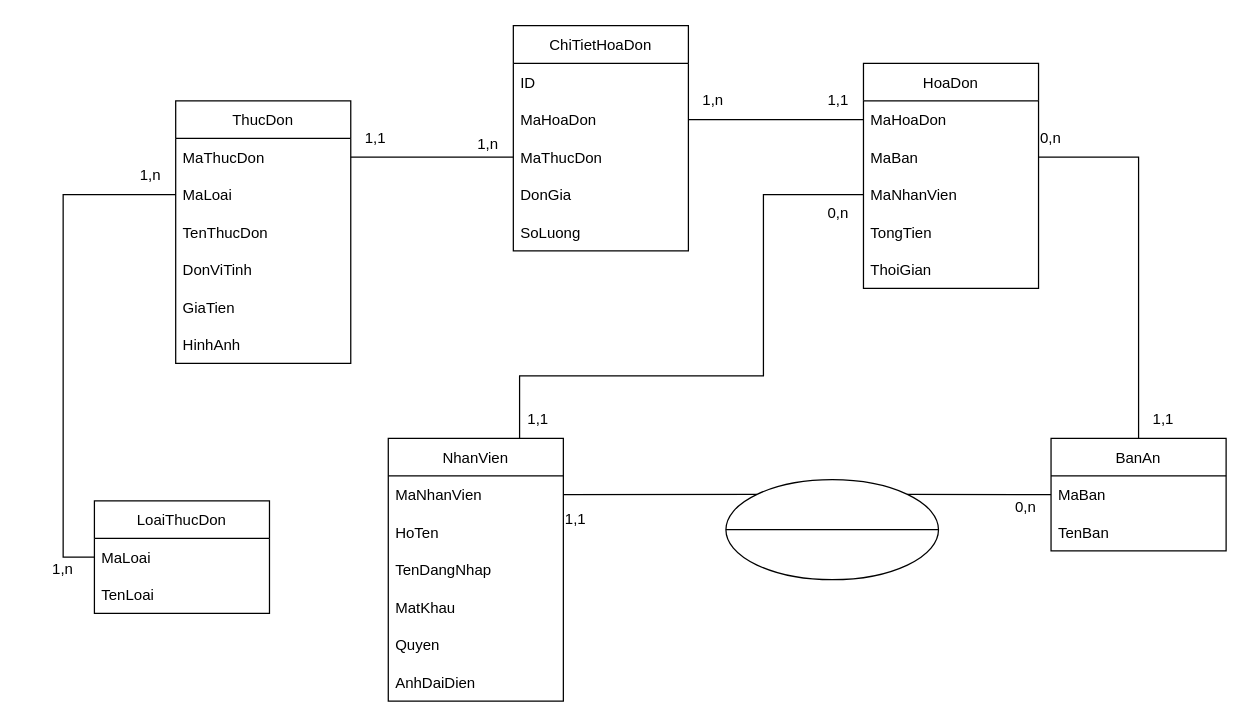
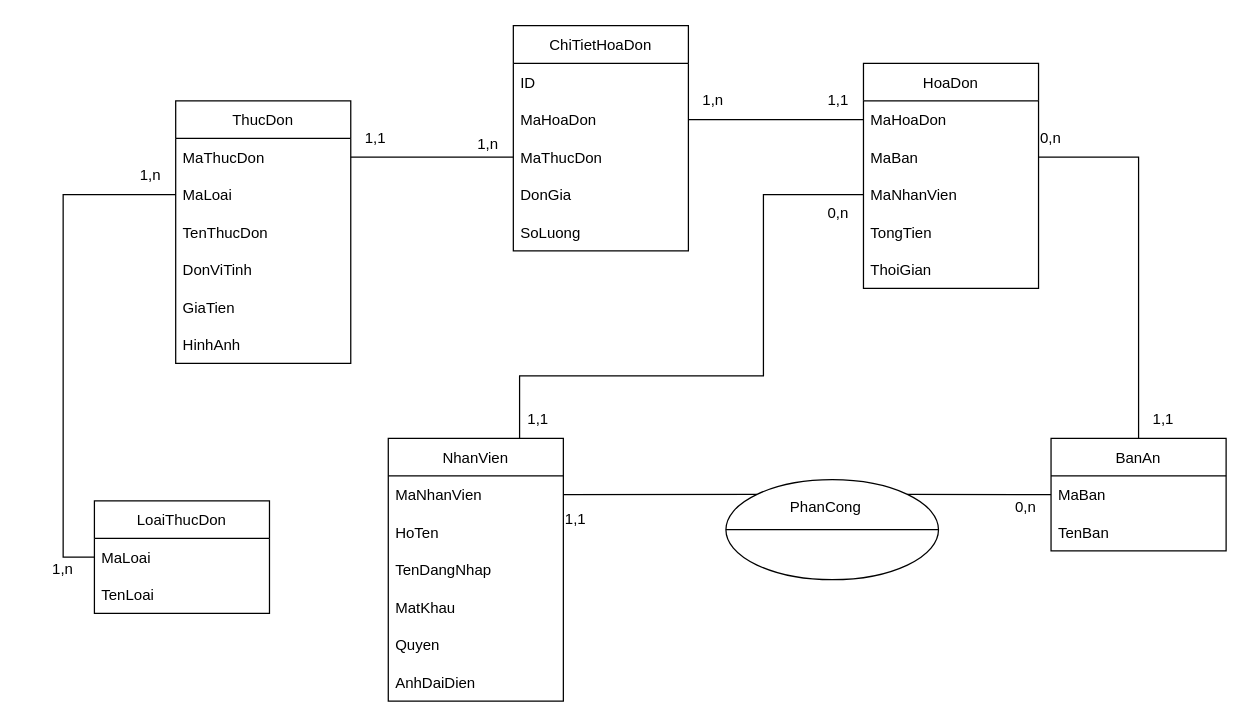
  <mxCell id="0" />
  <mxCell id="1" parent="0" />
  <mxCell id="2" value="ThucDon" style="swimlane;fontStyle=0;childLayout=stackLayout;horizontal=1;startSize=30;horizontalStack=0;resizeParent=1;resizeParentMax=0;resizeLast=0;collapsible=1;marginBottom=0;" vertex="1" parent="1"><mxGeometry x="140" y="80" width="140" height="210" as="geometry" /></mxCell>
  <mxCell id="3" value="MaThucDon" style="text;strokeColor=none;fillColor=none;align=left;verticalAlign=middle;spacingLeft=4;spacingRight=4;overflow=hidden;points=[[0,0.5],[1,0.5]];portConstraint=eastwest;rotatable=0;" vertex="1" parent="2"><mxGeometry y="30" width="140" height="30" as="geometry" /></mxCell>
  <mxCell id="4" value="MaLoai" style="text;strokeColor=none;fillColor=none;align=left;verticalAlign=middle;spacingLeft=4;spacingRight=4;overflow=hidden;points=[[0,0.5],[1,0.5]];portConstraint=eastwest;rotatable=0;" vertex="1" parent="2"><mxGeometry y="60" width="140" height="30" as="geometry" /></mxCell>
  <mxCell id="5" value="TenThucDon" style="text;strokeColor=none;fillColor=none;align=left;verticalAlign=middle;spacingLeft=4;spacingRight=4;overflow=hidden;points=[[0,0.5],[1,0.5]];portConstraint=eastwest;rotatable=0;" vertex="1" parent="2"><mxGeometry y="90" width="140" height="30" as="geometry" /></mxCell>
  <mxCell id="6" value="DonViTinh" style="text;strokeColor=none;fillColor=none;align=left;verticalAlign=middle;spacingLeft=4;spacingRight=4;overflow=hidden;points=[[0,0.5],[1,0.5]];portConstraint=eastwest;rotatable=0;" vertex="1" parent="2"><mxGeometry y="120" width="140" height="30" as="geometry" /></mxCell>
  <mxCell id="7" value="GiaTien" style="text;strokeColor=none;fillColor=none;align=left;verticalAlign=middle;spacingLeft=4;spacingRight=4;overflow=hidden;points=[[0,0.5],[1,0.5]];portConstraint=eastwest;rotatable=0;" vertex="1" parent="2"><mxGeometry y="150" width="140" height="30" as="geometry" /></mxCell>
  <mxCell id="8" value="HinhAnh" style="text;strokeColor=none;fillColor=none;align=left;verticalAlign=middle;spacingLeft=4;spacingRight=4;overflow=hidden;points=[[0,0.5],[1,0.5]];portConstraint=eastwest;rotatable=0;" vertex="1" parent="2"><mxGeometry y="180" width="140" height="30" as="geometry" /></mxCell>
  <mxCell id="9" value="LoaiThucDon" style="swimlane;fontStyle=0;childLayout=stackLayout;horizontal=1;startSize=30;horizontalStack=0;resizeParent=1;resizeParentMax=0;resizeLast=0;collapsible=1;marginBottom=0;" vertex="1" parent="1"><mxGeometry x="75" y="400" width="140" height="90" as="geometry"><mxRectangle x="150" y="430" width="80" height="30" as="alternateBounds" /></mxGeometry></mxCell>
  <mxCell id="10" value="MaLoai" style="text;strokeColor=none;fillColor=none;align=left;verticalAlign=middle;spacingLeft=4;spacingRight=4;overflow=hidden;points=[[0,0.5],[1,0.5]];portConstraint=eastwest;rotatable=0;" vertex="1" parent="9"><mxGeometry y="30" width="140" height="30" as="geometry" /></mxCell>
  <mxCell id="11" value="TenLoai" style="text;strokeColor=none;fillColor=none;align=left;verticalAlign=middle;spacingLeft=4;spacingRight=4;overflow=hidden;points=[[0,0.5],[1,0.5]];portConstraint=eastwest;rotatable=0;" vertex="1" parent="9"><mxGeometry y="60" width="140" height="30" as="geometry" /></mxCell>
  <mxCell id="12" value="ChiTietHoaDon" style="swimlane;fontStyle=0;childLayout=stackLayout;horizontal=1;startSize=30;horizontalStack=0;resizeParent=1;resizeParentMax=0;resizeLast=0;collapsible=1;marginBottom=0;" vertex="1" parent="1"><mxGeometry x="410" y="20" width="140" height="180" as="geometry" /></mxCell>
  <mxCell id="13" value="ID" style="text;strokeColor=none;fillColor=none;align=left;verticalAlign=middle;spacingLeft=4;spacingRight=4;overflow=hidden;points=[[0,0.5],[1,0.5]];portConstraint=eastwest;rotatable=0;" vertex="1" parent="12"><mxGeometry y="30" width="140" height="30" as="geometry" /></mxCell>
  <mxCell id="14" value="MaHoaDon" style="text;strokeColor=none;fillColor=none;align=left;verticalAlign=middle;spacingLeft=4;spacingRight=4;overflow=hidden;points=[[0,0.5],[1,0.5]];portConstraint=eastwest;rotatable=0;" vertex="1" parent="12"><mxGeometry y="60" width="140" height="30" as="geometry" /></mxCell>
  <mxCell id="15" value="MaThucDon" style="text;strokeColor=none;fillColor=none;align=left;verticalAlign=middle;spacingLeft=4;spacingRight=4;overflow=hidden;points=[[0,0.5],[1,0.5]];portConstraint=eastwest;rotatable=0;" vertex="1" parent="12"><mxGeometry y="90" width="140" height="30" as="geometry" /></mxCell>
  <mxCell id="16" value="DonGia" style="text;strokeColor=none;fillColor=none;align=left;verticalAlign=middle;spacingLeft=4;spacingRight=4;overflow=hidden;points=[[0,0.5],[1,0.5]];portConstraint=eastwest;rotatable=0;" vertex="1" parent="12"><mxGeometry y="120" width="140" height="30" as="geometry" /></mxCell>
  <mxCell id="17" value="SoLuong" style="text;strokeColor=none;fillColor=none;align=left;verticalAlign=middle;spacingLeft=4;spacingRight=4;overflow=hidden;points=[[0,0.5],[1,0.5]];portConstraint=eastwest;rotatable=0;" vertex="1" parent="12"><mxGeometry y="150" width="140" height="30" as="geometry" /></mxCell>
  <mxCell id="18" value="HoaDon" style="swimlane;fontStyle=0;childLayout=stackLayout;horizontal=1;startSize=30;horizontalStack=0;resizeParent=1;resizeParentMax=0;resizeLast=0;collapsible=1;marginBottom=0;" vertex="1" parent="1"><mxGeometry x="690" y="50" width="140" height="180" as="geometry" /></mxCell>
  <mxCell id="19" value="MaHoaDon" style="text;strokeColor=none;fillColor=none;align=left;verticalAlign=middle;spacingLeft=4;spacingRight=4;overflow=hidden;points=[[0,0.5],[1,0.5]];portConstraint=eastwest;rotatable=0;" vertex="1" parent="18"><mxGeometry y="30" width="140" height="30" as="geometry" /></mxCell>
  <mxCell id="20" value="MaBan" style="text;strokeColor=none;fillColor=none;align=left;verticalAlign=middle;spacingLeft=4;spacingRight=4;overflow=hidden;points=[[0,0.5],[1,0.5]];portConstraint=eastwest;rotatable=0;" vertex="1" parent="18"><mxGeometry y="60" width="140" height="30" as="geometry" /></mxCell>
  <mxCell id="21" value="MaNhanVien" style="text;strokeColor=none;fillColor=none;align=left;verticalAlign=middle;spacingLeft=4;spacingRight=4;overflow=hidden;points=[[0,0.5],[1,0.5]];portConstraint=eastwest;rotatable=0;" vertex="1" parent="18"><mxGeometry y="90" width="140" height="30" as="geometry" /></mxCell>
  <mxCell id="22" value="TongTien" style="text;strokeColor=none;fillColor=none;align=left;verticalAlign=middle;spacingLeft=4;spacingRight=4;overflow=hidden;points=[[0,0.5],[1,0.5]];portConstraint=eastwest;rotatable=0;" vertex="1" parent="18"><mxGeometry y="120" width="140" height="30" as="geometry" /></mxCell>
  <mxCell id="23" value="ThoiGian" style="text;strokeColor=none;fillColor=none;align=left;verticalAlign=middle;spacingLeft=4;spacingRight=4;overflow=hidden;points=[[0,0.5],[1,0.5]];portConstraint=eastwest;rotatable=0;" vertex="1" parent="18"><mxGeometry y="150" width="140" height="30" as="geometry" /></mxCell>
  <mxCell id="24" value="BanAn" style="swimlane;fontStyle=0;childLayout=stackLayout;horizontal=1;startSize=30;horizontalStack=0;resizeParent=1;resizeParentMax=0;resizeLast=0;collapsible=1;marginBottom=0;" vertex="1" parent="1"><mxGeometry x="840" y="350" width="140" height="90" as="geometry" /></mxCell>
  <mxCell id="25" value="MaBan" style="text;strokeColor=none;fillColor=none;align=left;verticalAlign=middle;spacingLeft=4;spacingRight=4;overflow=hidden;points=[[0,0.5],[1,0.5]];portConstraint=eastwest;rotatable=0;" vertex="1" parent="24"><mxGeometry y="30" width="140" height="30" as="geometry" /></mxCell>
  <mxCell id="26" value="TenBan" style="text;strokeColor=none;fillColor=none;align=left;verticalAlign=middle;spacingLeft=4;spacingRight=4;overflow=hidden;points=[[0,0.5],[1,0.5]];portConstraint=eastwest;rotatable=0;" vertex="1" parent="24"><mxGeometry y="60" width="140" height="30" as="geometry" /></mxCell>
  <mxCell id="27" value="NhanVien" style="swimlane;fontStyle=0;childLayout=stackLayout;horizontal=1;startSize=30;horizontalStack=0;resizeParent=1;resizeParentMax=0;resizeLast=0;collapsible=1;marginBottom=0;" vertex="1" parent="1"><mxGeometry x="310" y="350" width="140" height="210" as="geometry" /></mxCell>
  <mxCell id="28" value="MaNhanVien" style="text;strokeColor=none;fillColor=none;align=left;verticalAlign=middle;spacingLeft=4;spacingRight=4;overflow=hidden;points=[[0,0.5],[1,0.5]];portConstraint=eastwest;rotatable=0;" vertex="1" parent="27"><mxGeometry y="30" width="140" height="30" as="geometry" /></mxCell>
  <mxCell id="29" value="HoTen" style="text;strokeColor=none;fillColor=none;align=left;verticalAlign=middle;spacingLeft=4;spacingRight=4;overflow=hidden;points=[[0,0.5],[1,0.5]];portConstraint=eastwest;rotatable=0;" vertex="1" parent="27"><mxGeometry y="60" width="140" height="30" as="geometry" /></mxCell>
  <mxCell id="30" value="TenDangNhap" style="text;strokeColor=none;fillColor=none;align=left;verticalAlign=middle;spacingLeft=4;spacingRight=4;overflow=hidden;points=[[0,0.5],[1,0.5]];portConstraint=eastwest;rotatable=0;" vertex="1" parent="27"><mxGeometry y="90" width="140" height="30" as="geometry" /></mxCell>
  <mxCell id="31" value="MatKhau" style="text;strokeColor=none;fillColor=none;align=left;verticalAlign=middle;spacingLeft=4;spacingRight=4;overflow=hidden;points=[[0,0.5],[1,0.5]];portConstraint=eastwest;rotatable=0;" vertex="1" parent="27"><mxGeometry y="120" width="140" height="30" as="geometry" /></mxCell>
  <mxCell id="32" value="Quyen" style="text;strokeColor=none;fillColor=none;align=left;verticalAlign=middle;spacingLeft=4;spacingRight=4;overflow=hidden;points=[[0,0.5],[1,0.5]];portConstraint=eastwest;rotatable=0;" vertex="1" parent="27"><mxGeometry y="150" width="140" height="30" as="geometry" /></mxCell>
  <mxCell id="33" value="AnhDaiDien" style="text;strokeColor=none;fillColor=none;align=left;verticalAlign=middle;spacingLeft=4;spacingRight=4;overflow=hidden;points=[[0,0.5],[1,0.5]];portConstraint=eastwest;rotatable=0;" vertex="1" parent="27"><mxGeometry y="180" width="140" height="30" as="geometry" /></mxCell>
  <mxCell id="34" value="" style="endArrow=none;html=1;rounded=0;exitX=0;exitY=0.5;exitDx=0;exitDy=0;entryX=0;entryY=0.5;entryDx=0;entryDy=0;" edge="1" parent="1" source="4" target="10"><mxGeometry width="50" height="50" relative="1" as="geometry"><mxPoint x="190" y="460" as="sourcePoint" /><mxPoint x="240" y="410" as="targetPoint" /><Array as="points"><mxPoint x="50" y="155" /><mxPoint x="50" y="445" /></Array></mxGeometry></mxCell>
  <mxCell id="35" value="" style="endArrow=none;html=1;rounded=0;exitX=1;exitY=0.5;exitDx=0;exitDy=0;entryX=0;entryY=0.5;entryDx=0;entryDy=0;" edge="1" parent="1" source="3" target="15"><mxGeometry width="50" height="50" relative="1" as="geometry"><mxPoint x="190" y="460" as="sourcePoint" /><mxPoint x="240" y="410" as="targetPoint" /></mxGeometry></mxCell>
  <mxCell id="36" value="" style="endArrow=none;html=1;rounded=0;exitX=1;exitY=0.5;exitDx=0;exitDy=0;entryX=0;entryY=0.5;entryDx=0;entryDy=0;" edge="1" parent="1" source="14" target="19"><mxGeometry width="50" height="50" relative="1" as="geometry"><mxPoint x="290" y="360" as="sourcePoint" /><mxPoint x="340" y="310" as="targetPoint" /></mxGeometry></mxCell>
  <mxCell id="37" value="" style="endArrow=none;html=1;rounded=0;exitX=1;exitY=0.5;exitDx=0;exitDy=0;entryX=0.5;entryY=0;entryDx=0;entryDy=0;" edge="1" parent="1" source="20" target="24"><mxGeometry width="50" height="50" relative="1" as="geometry"><mxPoint x="290" y="360" as="sourcePoint" /><mxPoint x="340" y="310" as="targetPoint" /><Array as="points"><mxPoint x="910" y="125" /></Array></mxGeometry></mxCell>
  <mxCell id="38" value="" style="endArrow=none;html=1;rounded=0;entryX=0;entryY=0.5;entryDx=0;entryDy=0;exitX=0.75;exitY=0;exitDx=0;exitDy=0;" edge="1" parent="1" source="27" target="21"><mxGeometry width="50" height="50" relative="1" as="geometry"><mxPoint x="450" y="370" as="sourcePoint" /><mxPoint x="340" y="310" as="targetPoint" /><Array as="points"><mxPoint x="415" y="300" /><mxPoint x="610" y="300" /><mxPoint x="610" y="155" /></Array></mxGeometry></mxCell>
  <mxCell id="39" value="1,n" style="text;html=1;strokeColor=none;fillColor=none;align=center;verticalAlign=middle;whiteSpace=wrap;rounded=0;" vertex="1" parent="1"><mxGeometry x="360" y="100" width="60" height="30" as="geometry" /></mxCell>
  <mxCell id="40" value="1,1" style="text;html=1;strokeColor=none;fillColor=none;align=center;verticalAlign=middle;whiteSpace=wrap;rounded=0;" vertex="1" parent="1"><mxGeometry x="270" y="95" width="60" height="30" as="geometry" /></mxCell>
  <mxCell id="41" value="1,1" style="text;html=1;strokeColor=none;fillColor=none;align=center;verticalAlign=middle;whiteSpace=wrap;rounded=0;" vertex="1" parent="1"><mxGeometry x="640" y="65" width="60" height="30" as="geometry" /></mxCell>
  <mxCell id="42" value="1,n" style="text;html=1;strokeColor=none;fillColor=none;align=center;verticalAlign=middle;whiteSpace=wrap;rounded=0;" vertex="1" parent="1"><mxGeometry x="540" y="65" width="60" height="30" as="geometry" /></mxCell>
  <mxCell id="43" value="1,n" style="text;html=1;strokeColor=none;fillColor=none;align=center;verticalAlign=middle;whiteSpace=wrap;rounded=0;" vertex="1" parent="1"><mxGeometry x="20" y="440" width="60" height="30" as="geometry" /></mxCell>
  <mxCell id="44" value="1,n" style="text;html=1;strokeColor=none;fillColor=none;align=center;verticalAlign=middle;whiteSpace=wrap;rounded=0;" vertex="1" parent="1"><mxGeometry x="90" y="125" width="60" height="30" as="geometry" /></mxCell>
  <mxCell id="45" value="1,1" style="text;html=1;strokeColor=none;fillColor=none;align=center;verticalAlign=middle;whiteSpace=wrap;rounded=0;" vertex="1" parent="1"><mxGeometry x="400" y="320" width="60" height="30" as="geometry" /></mxCell>
  <mxCell id="46" value="0,n" style="text;html=1;strokeColor=none;fillColor=none;align=center;verticalAlign=middle;whiteSpace=wrap;rounded=0;" vertex="1" parent="1"><mxGeometry x="640" y="155" width="60" height="30" as="geometry" /></mxCell>
  <mxCell id="47" value="1,1" style="text;html=1;strokeColor=none;fillColor=none;align=center;verticalAlign=middle;whiteSpace=wrap;rounded=0;" vertex="1" parent="1"><mxGeometry x="430" y="400" width="60" height="30" as="geometry" /></mxCell>
  <mxCell id="48" value="0,n" style="text;html=1;strokeColor=none;fillColor=none;align=center;verticalAlign=middle;whiteSpace=wrap;rounded=0;" vertex="1" parent="1"><mxGeometry x="790" y="390" width="60" height="30" as="geometry" /></mxCell>
  <mxCell id="49" value="" style="shape=lineEllipse;perimeter=ellipsePerimeter;whiteSpace=wrap;html=1;backgroundOutline=1;" vertex="1" parent="1"><mxGeometry x="580" y="383" width="170" height="80" as="geometry" /></mxCell>
  <mxCell id="50" value="" style="endArrow=none;html=1;rounded=0;exitX=1;exitY=0.5;exitDx=0;exitDy=0;entryX=0;entryY=0;entryDx=0;entryDy=0;" edge="1" parent="1" source="28" target="49"><mxGeometry width="50" height="50" relative="1" as="geometry"><mxPoint x="290" y="360" as="sourcePoint" /><mxPoint x="340" y="310" as="targetPoint" /></mxGeometry></mxCell>
  <mxCell id="51" value="" style="endArrow=none;html=1;rounded=0;exitX=0;exitY=0.5;exitDx=0;exitDy=0;entryX=1;entryY=0;entryDx=0;entryDy=0;" edge="1" parent="1" source="25" target="49"><mxGeometry width="50" height="50" relative="1" as="geometry"><mxPoint x="290" y="360" as="sourcePoint" /><mxPoint x="340" y="310" as="targetPoint" /></mxGeometry></mxCell>
+ <mxCell id="52" value="PhanCong" style="text;html=1;strokeColor=none;fillColor=none;align=center;verticalAlign=middle;whiteSpace=wrap;rounded=0;" vertex="1" parent="1"><mxGeometry x="610" y="390" width="100" height="30" as="geometry" /></mxCell>
  <mxCell id="53" value="0,n" style="text;html=1;strokeColor=none;fillColor=none;align=center;verticalAlign=middle;whiteSpace=wrap;rounded=0;" vertex="1" parent="1"><mxGeometry x="810" y="95" width="60" height="30" as="geometry" /></mxCell>
  <mxCell id="54" value="1,1" style="text;html=1;strokeColor=none;fillColor=none;align=center;verticalAlign=middle;whiteSpace=wrap;rounded=0;" vertex="1" parent="1"><mxGeometry x="900" y="320" width="60" height="30" as="geometry" /></mxCell>
